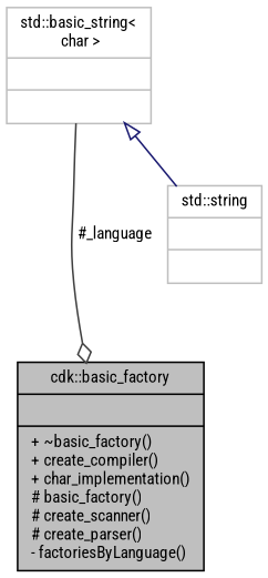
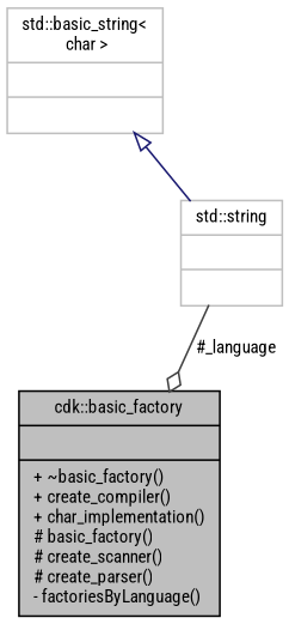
  digraph {
    fontname="Roboto Condensed"
    node [color=grey75 fillcolor=white fontname="Roboto Condensed" fontsize=10 shape=record style=filled]
    edge [fontname="Roboto Condensed" fontsize=10 labelfontname=Helvetica labelfontsize=10 style=solid]
    n1 [color=black fillcolor=grey75 fontcolor=black height=0.2 label="{cdk::basic_factory\n||+ ~basic_factory()\l+ create_compiler()\l+ char_implementation()\l# basic_factory()\l# create_scanner()\l# create_parser()\l- factoriesByLanguage()\l}" width=0.4]
    n2 [height=0.2 label="{std::string\n||}" width=0.4]
    n3 [height=0.2 label="{std::basic_string\<\l char \>\n||}" width=0.4]
-   n3 -> n1 [arrowhead=odiamond color=grey25 label=" #_language"]
+   n2 -> n1 [arrowhead=odiamond color=grey25 label=" #_language"]
    n3 -> n2 [arrowtail=onormal color=midnightblue dir=back]
  }
